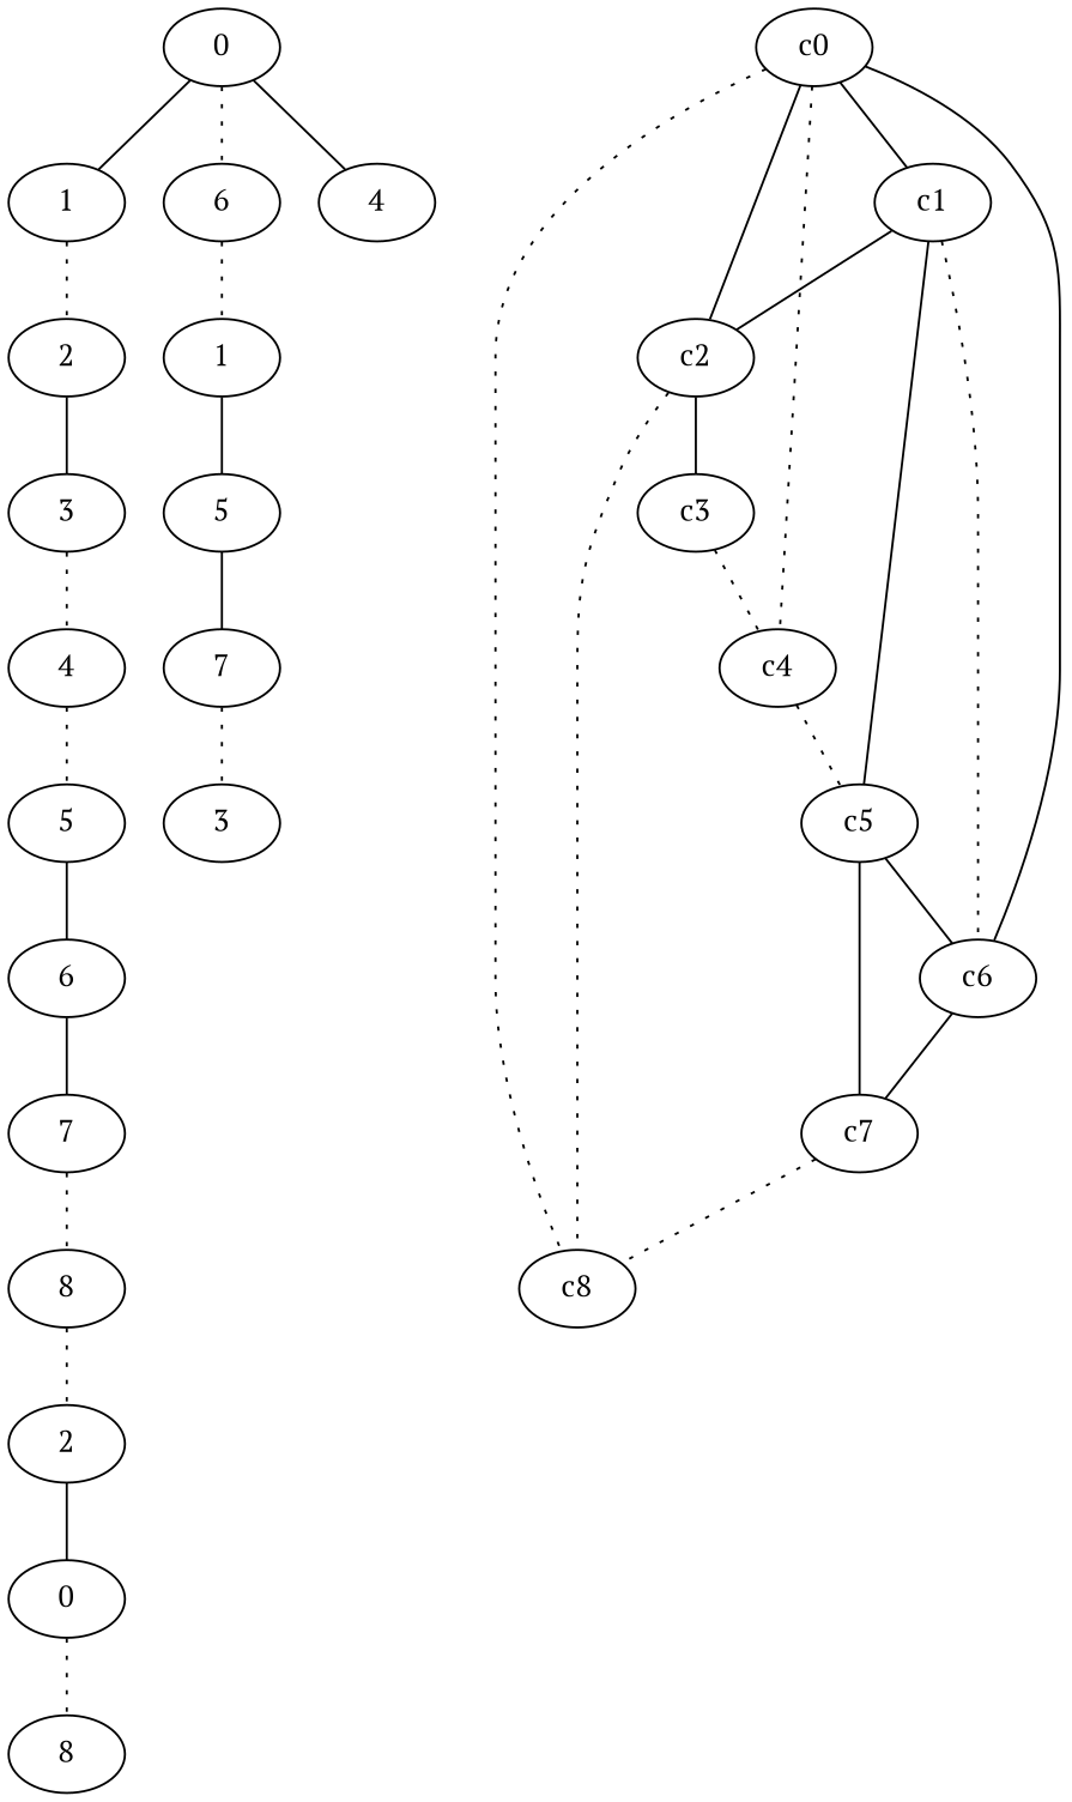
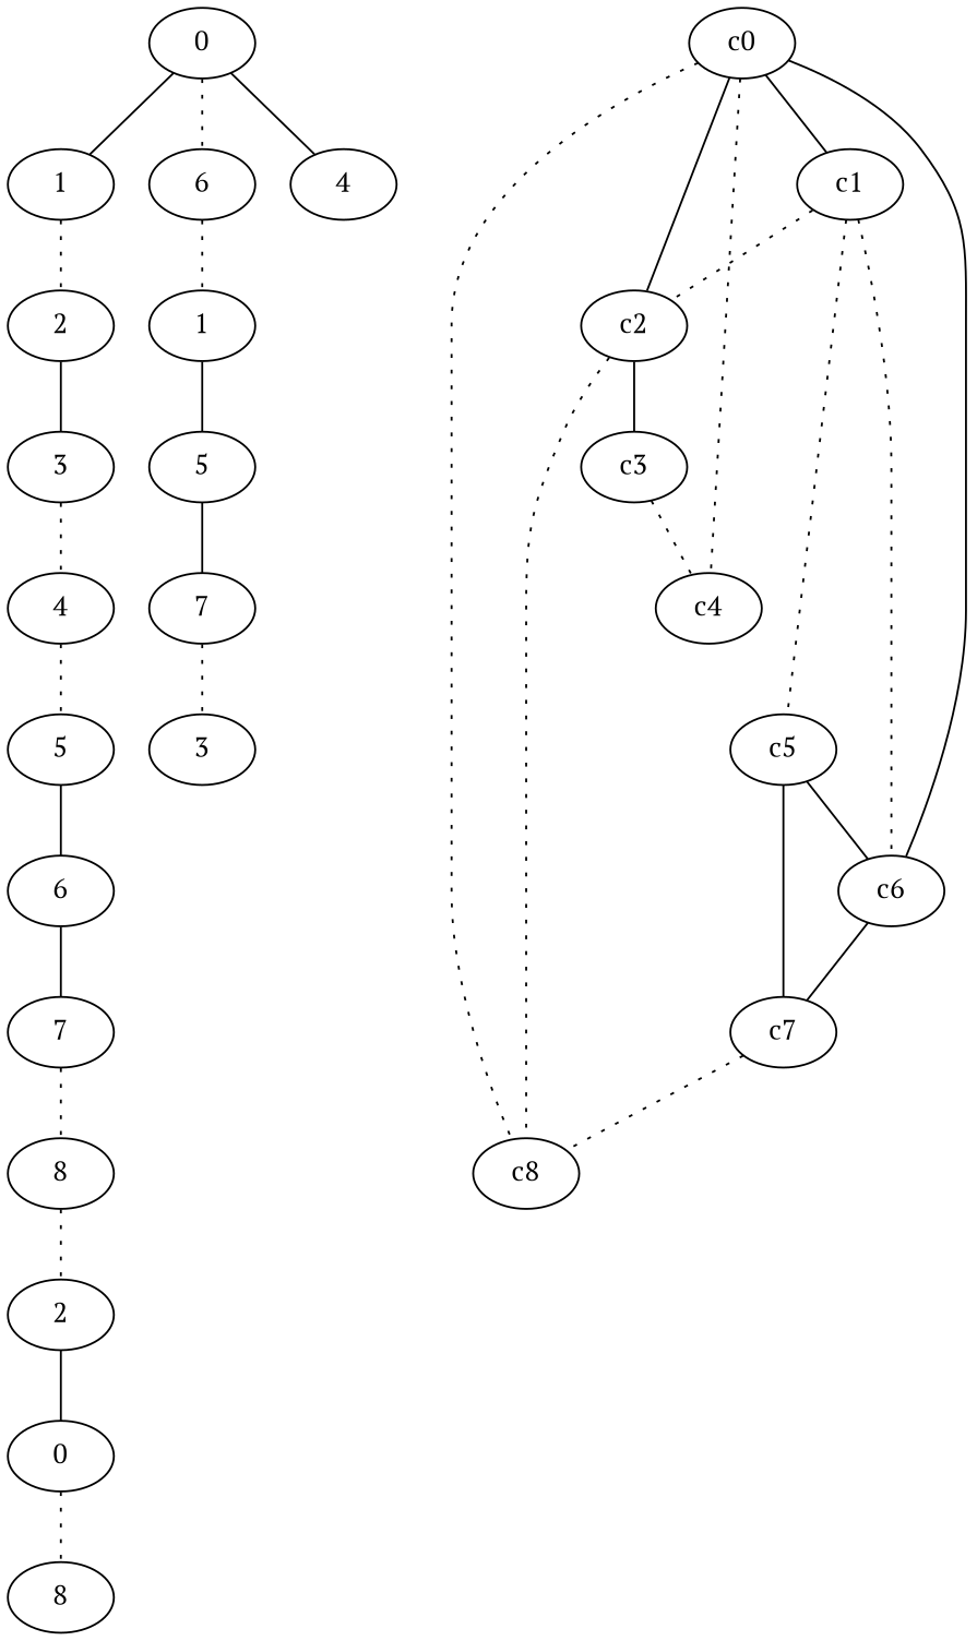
  graph {
    fontname="PT Serif"
    node [fontname="PT Serif"]
    edge [fontname="PT Serif" style=dotted]
    n1 [label=0]
    n2 [label=1]
    n3 [label=6]
    n4 [label=4]
    n5 [label=2]
    n6 [label=1]
    n7 [label=3]
    n8 [label=4]
    n9 [label=5]
    n10 [label=6]
    n11 [label=7]
    n12 [label=8]
    n13 [label=2]
    n14 [label=0]
    n15 [label=8]
    n16 [label=5]
    n17 [label=7]
    n18 [label=3]
    c0
    c1
    c2
    c4
    c6
    c8
    c5
    c3
    c7
    n1 -- n2 [style=""]
    n1 -- n3
    n1 -- n4 [style=""]
    n2 -- n5
    n3 -- n6
    n5 -- n7 [style=""]
    n6 -- n16 [style=""]
    n7 -- n8
    n8 -- n9
    n9 -- n10 [style=""]
    n10 -- n11 [style=""]
    n11 -- n12
    n12 -- n13
    n13 -- n14 [style=""]
    n14 -- n15
    n16 -- n17 [style=""]
    n17 -- n18
    c0 -- c1 [style=""]
    c0 -- c2 [style=""]
    c0 -- c4
    c0 -- c6 [style=solid]
    c0 -- c8
-   c1 -- c2 [style=solid]
+   c1 -- c2
    c1 -- c6
-   c1 -- c5 [style=""]
+   c1 -- c5
    c2 -- c8
    c2 -- c3 [style=""]
-   c4 -- c5
    c6 -- c7 [style=""]
    c5 -- c6 [style=""]
    c5 -- c7 [style=""]
    c3 -- c4
    c7 -- c8
  }
